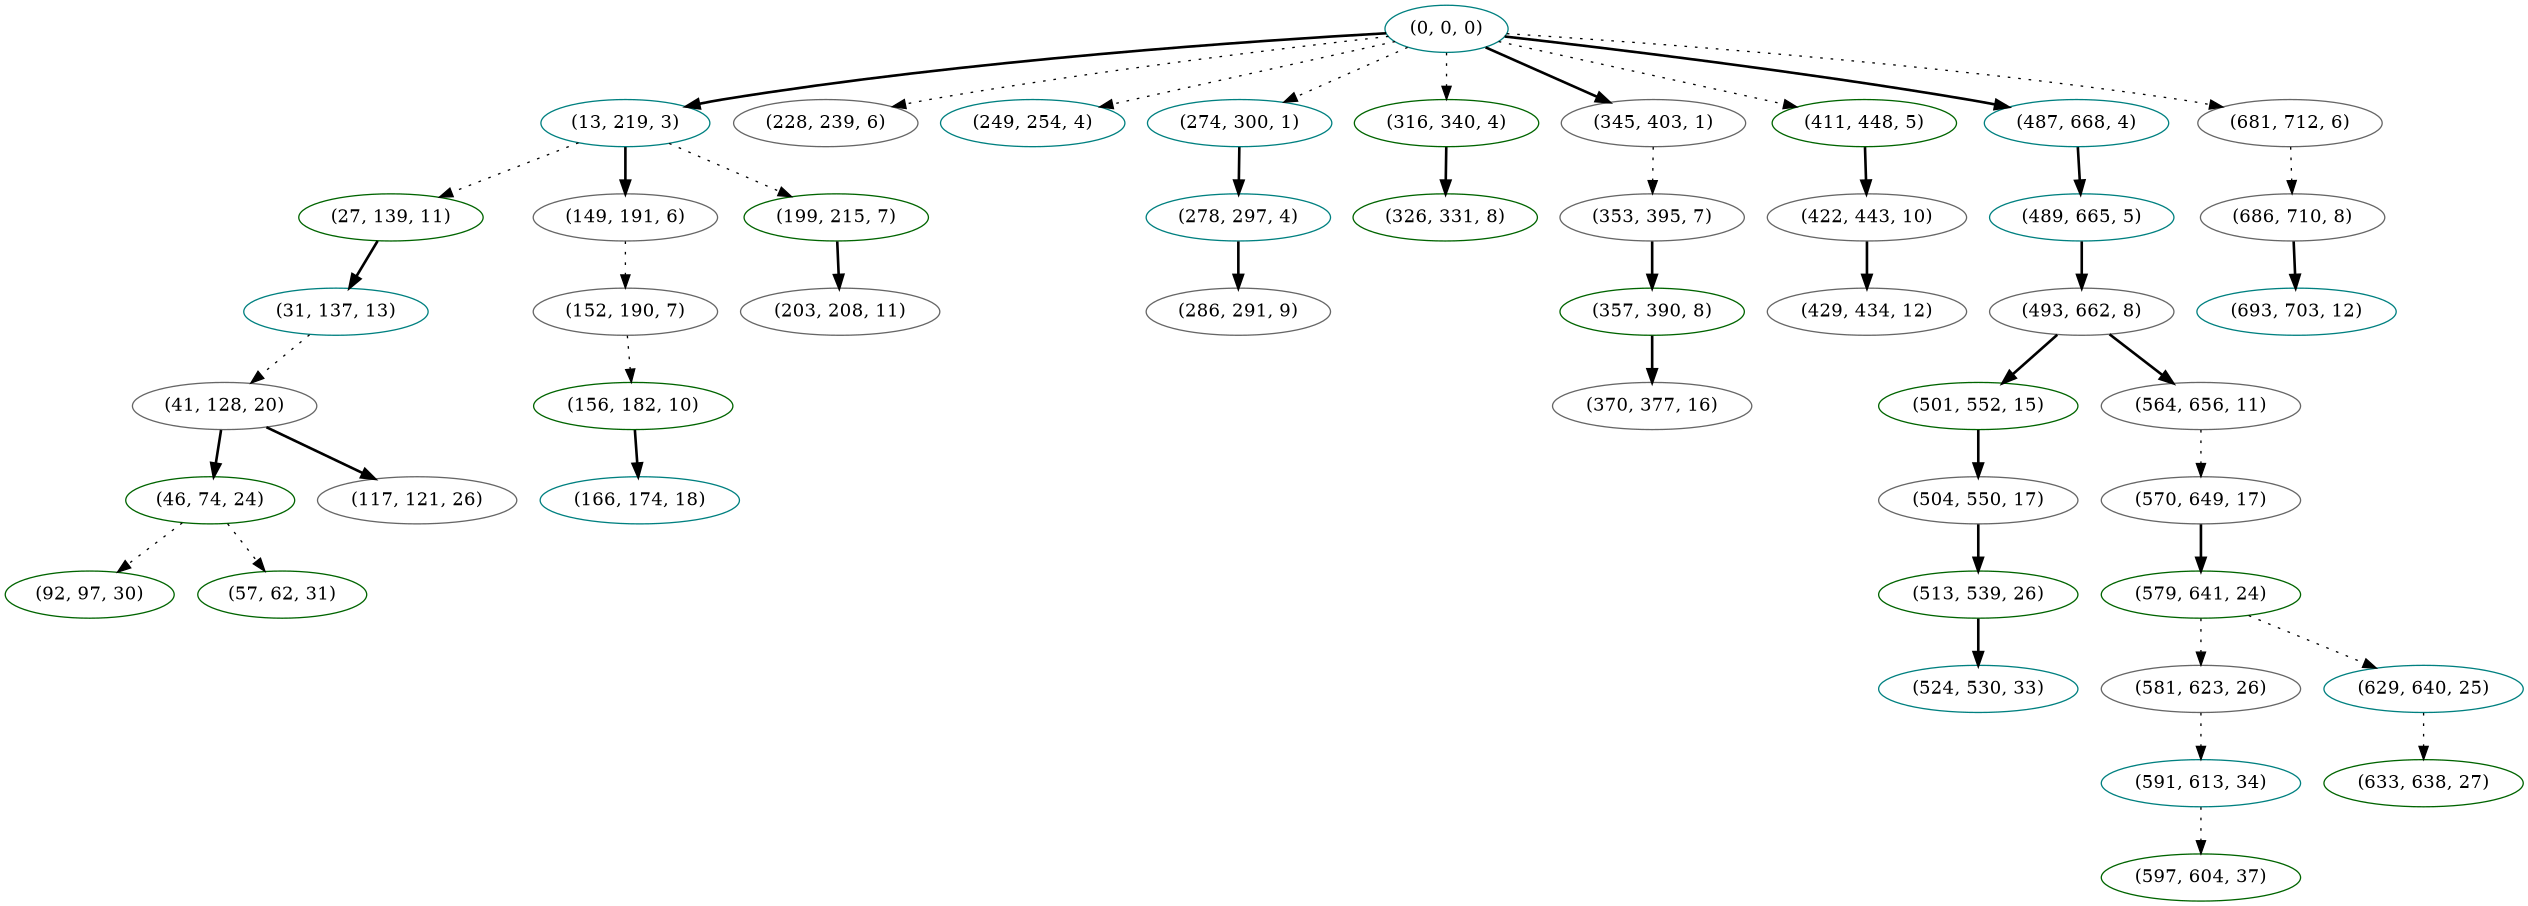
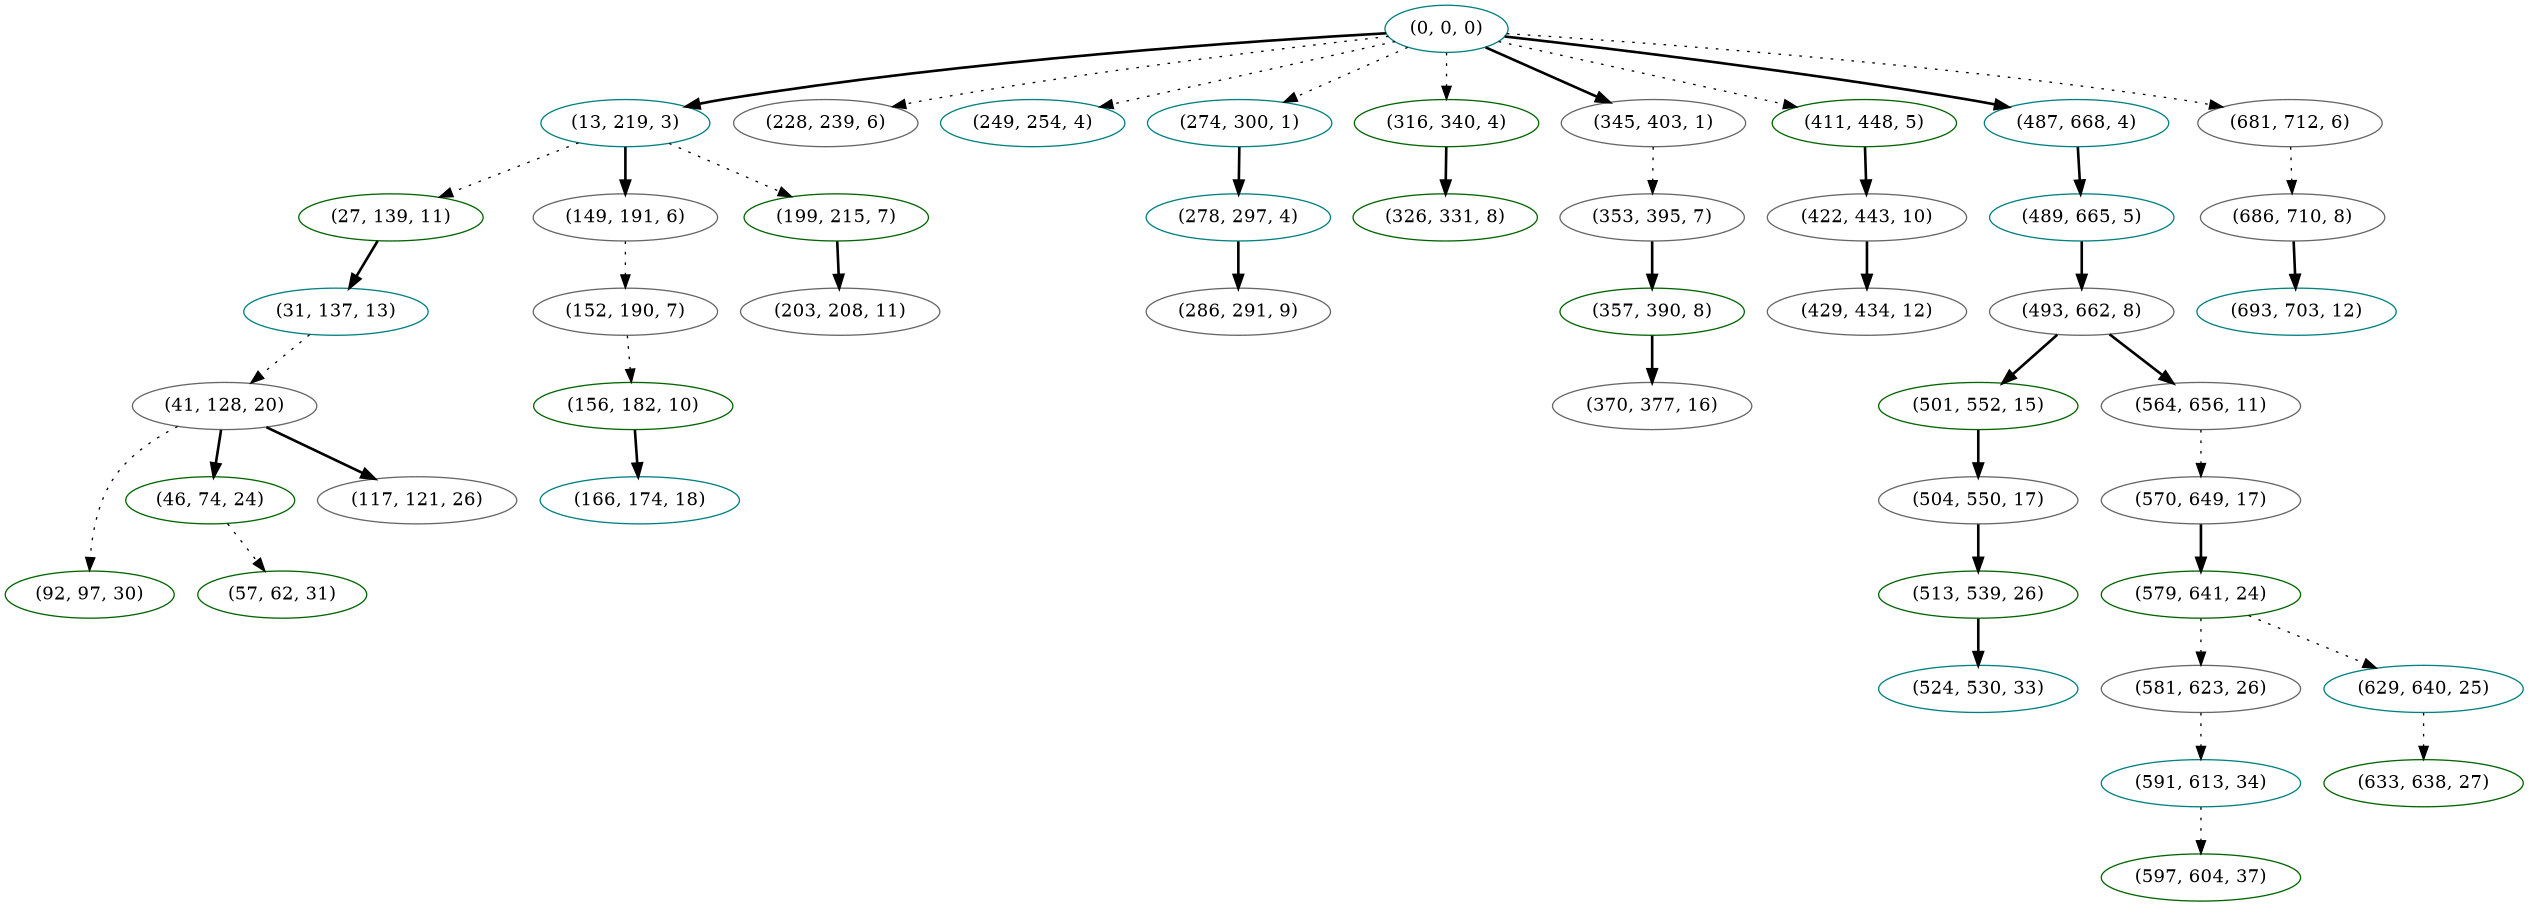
  digraph {
    node [color=gray40]
    edge [style=bold]
    "(0, 0, 0)" [color=teal]
    "(13, 219, 3)" [color=teal]
    "(228, 239, 6)"
    "(249, 254, 4)" [color=teal]
    "(274, 300, 1)" [color=teal]
    "(316, 340, 4)" [color=darkgreen]
    "(345, 403, 1)"
    "(411, 448, 5)" [color=darkgreen]
    "(487, 668, 4)" [color=teal]
    "(681, 712, 6)"
    "(27, 139, 11)" [color=darkgreen]
    "(149, 191, 6)"
    "(199, 215, 7)" [color=darkgreen]
    "(278, 297, 4)" [color=teal]
    "(326, 331, 8)" [color=darkgreen]
    "(353, 395, 7)"
    "(422, 443, 10)"
    "(489, 665, 5)" [color=teal]
    "(686, 710, 8)"
    "(31, 137, 13)" [color=teal]
    "(152, 190, 7)"
    "(203, 208, 11)"
    "(41, 128, 20)"
    "(46, 74, 24)" [color=darkgreen]
    "(92, 97, 30)" [color=darkgreen]
    "(117, 121, 26)"
    "(57, 62, 31)" [color=darkgreen]
    "(156, 182, 10)" [color=darkgreen]
    "(166, 174, 18)" [color=teal]
    "(286, 291, 9)"
    "(357, 390, 8)" [color=darkgreen]
    "(370, 377, 16)"
    "(429, 434, 12)"
    "(493, 662, 8)"
    "(501, 552, 15)" [color=darkgreen]
    "(564, 656, 11)"
    "(504, 550, 17)"
    "(570, 649, 17)"
    "(513, 539, 26)" [color=darkgreen]
    "(524, 530, 33)" [color=teal]
    "(579, 641, 24)" [color=darkgreen]
    "(581, 623, 26)"
    "(629, 640, 25)" [color=teal]
    "(591, 613, 34)" [color=teal]
    "(633, 638, 27)" [color=darkgreen]
    "(597, 604, 37)" [color=darkgreen]
    "(693, 703, 12)" [color=teal]
    "(0, 0, 0)" -> "(13, 219, 3)"
    "(0, 0, 0)" -> "(228, 239, 6)" [style=dotted]
    "(0, 0, 0)" -> "(249, 254, 4)" [style=dotted]
    "(0, 0, 0)" -> "(274, 300, 1)" [style=dotted]
    "(0, 0, 0)" -> "(316, 340, 4)" [style=dotted]
    "(0, 0, 0)" -> "(345, 403, 1)"
    "(0, 0, 0)" -> "(411, 448, 5)" [style=dotted]
    "(0, 0, 0)" -> "(487, 668, 4)"
    "(0, 0, 0)" -> "(681, 712, 6)" [style=dotted]
    "(13, 219, 3)" -> "(27, 139, 11)" [style=dotted]
    "(13, 219, 3)" -> "(149, 191, 6)"
    "(13, 219, 3)" -> "(199, 215, 7)" [style=dotted]
    "(274, 300, 1)" -> "(278, 297, 4)"
    "(316, 340, 4)" -> "(326, 331, 8)"
    "(345, 403, 1)" -> "(353, 395, 7)" [style=dotted]
    "(411, 448, 5)" -> "(422, 443, 10)"
    "(487, 668, 4)" -> "(489, 665, 5)"
    "(681, 712, 6)" -> "(686, 710, 8)" [style=dotted]
    "(27, 139, 11)" -> "(31, 137, 13)"
    "(149, 191, 6)" -> "(152, 190, 7)" [style=dotted]
    "(199, 215, 7)" -> "(203, 208, 11)"
    "(278, 297, 4)" -> "(286, 291, 9)"
    "(353, 395, 7)" -> "(357, 390, 8)"
    "(422, 443, 10)" -> "(429, 434, 12)"
    "(489, 665, 5)" -> "(493, 662, 8)"
    "(686, 710, 8)" -> "(693, 703, 12)"
    "(31, 137, 13)" -> "(41, 128, 20)" [style=dotted]
    "(152, 190, 7)" -> "(156, 182, 10)" [style=dotted]
    "(41, 128, 20)" -> "(46, 74, 24)"
-   "(46, 74, 24)" -> "(92, 97, 30)" [style=dotted]
+   "(41, 128, 20)" -> "(92, 97, 30)" [style=dotted]
    "(41, 128, 20)" -> "(117, 121, 26)"
    "(46, 74, 24)" -> "(57, 62, 31)" [style=dotted]
    "(156, 182, 10)" -> "(166, 174, 18)"
    "(357, 390, 8)" -> "(370, 377, 16)"
    "(493, 662, 8)" -> "(501, 552, 15)"
    "(493, 662, 8)" -> "(564, 656, 11)"
    "(501, 552, 15)" -> "(504, 550, 17)"
    "(564, 656, 11)" -> "(570, 649, 17)" [style=dotted]
    "(504, 550, 17)" -> "(513, 539, 26)"
    "(570, 649, 17)" -> "(579, 641, 24)"
    "(513, 539, 26)" -> "(524, 530, 33)"
    "(579, 641, 24)" -> "(581, 623, 26)" [style=dotted]
    "(579, 641, 24)" -> "(629, 640, 25)" [style=dotted]
    "(581, 623, 26)" -> "(591, 613, 34)" [style=dotted]
    "(629, 640, 25)" -> "(633, 638, 27)" [style=dotted]
    "(591, 613, 34)" -> "(597, 604, 37)" [style=dotted]
  }
